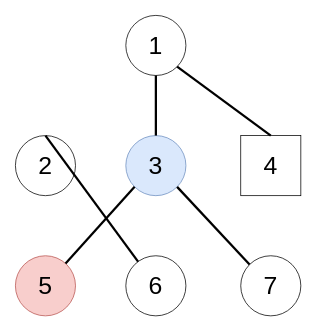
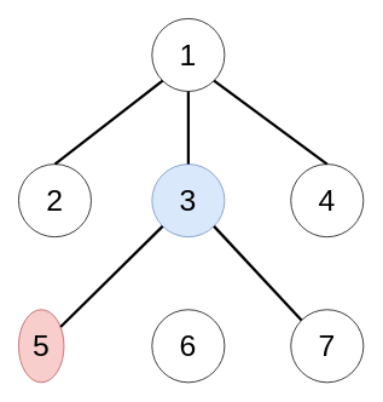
  <mxCell id="0" />
  <mxCell id="1" parent="0" />
  <mxCell id="2" value="&lt;font style=&quot;font-size: 33px&quot;&gt;1&lt;/font&gt;" style="ellipse;whiteSpace=wrap;html=1;aspect=fixed;" vertex="1" parent="1"><mxGeometry x="167" y="20" width="80" height="80" as="geometry" /></mxCell>
  <mxCell id="3" value="&lt;font style=&quot;font-size: 33px&quot;&gt;3&lt;/font&gt;" style="ellipse;whiteSpace=wrap;html=1;aspect=fixed;fillColor=#dae8fc;strokeColor=#6c8ebf;" vertex="1" parent="1"><mxGeometry x="167" y="180" width="80" height="80" as="geometry" /></mxCell>
  <mxCell id="4" value="&lt;font style=&quot;font-size: 33px&quot;&gt;6&lt;/font&gt;" style="ellipse;whiteSpace=wrap;html=1;aspect=fixed;" vertex="1" parent="1"><mxGeometry x="167" y="340" width="80" height="80" as="geometry" /></mxCell>
  <mxCell id="5" value="&lt;font style=&quot;font-size: 33px&quot;&gt;2&lt;/font&gt;" style="ellipse;whiteSpace=wrap;html=1;aspect=fixed;" vertex="1" parent="1"><mxGeometry x="20" y="180" width="80" height="80" as="geometry" /></mxCell>
- <mxCell id="6" value="&lt;font style=&quot;font-size: 33px&quot;&gt;4&lt;/font&gt;" style="whiteSpace=wrap;html=1;aspect=fixed;rounded=0;" vertex="1" parent="1"><mxGeometry x="320" y="180" width="80" height="80" as="geometry" /></mxCell>
- <mxCell id="7" value="&lt;font style=&quot;font-size: 33px&quot;&gt;5&lt;/font&gt;" style="ellipse;whiteSpace=wrap;html=1;aspect=fixed;direction=south;fillColor=#f8cecc;strokeColor=#b85450;" vertex="1" parent="1"><mxGeometry x="20" y="340" width="80" height="80" as="geometry" /></mxCell>
+ <mxCell id="6" value="&lt;font style=&quot;font-size: 33px&quot;&gt;4&lt;/font&gt;" style="ellipse;whiteSpace=wrap;html=1;aspect=fixed;" vertex="1" parent="1"><mxGeometry x="320" y="180" width="80" height="80" as="geometry" /></mxCell>
+ <mxCell id="7" value="&lt;font style=&quot;font-size: 33px&quot;&gt;5&lt;/font&gt;" style="ellipse;whiteSpace=wrap;html=1;aspect=fixed;direction=south;fillColor=#f8cecc;strokeColor=#b85450;" vertex="1" parent="1"><mxGeometry x="20" y="340" width="50" height="80" as="geometry" /></mxCell>
  <mxCell id="8" value="&lt;font style=&quot;font-size: 33px&quot;&gt;7&lt;/font&gt;" style="ellipse;whiteSpace=wrap;html=1;aspect=fixed;" vertex="1" parent="1"><mxGeometry x="320" y="340" width="80" height="80" as="geometry" /></mxCell>
- <mxCell id="9" value="" style="endArrow=none;html=1;strokeWidth=3;exitX=0.5;exitY=0;exitDx=0;exitDy=0;" edge="1" parent="1" source="5" target="4"><mxGeometry width="50" height="50" relative="1" as="geometry"><mxPoint x="110" y="190" as="sourcePoint" /><mxPoint x="160" y="140" as="targetPoint" /></mxGeometry></mxCell>
+ <mxCell id="9" value="" style="endArrow=none;html=1;entryX=0;entryY=1;entryDx=0;entryDy=0;strokeWidth=3;exitX=0.5;exitY=0;exitDx=0;exitDy=0;" edge="1" parent="1" source="5" target="2"><mxGeometry width="50" height="50" relative="1" as="geometry"><mxPoint x="110" y="190" as="sourcePoint" /><mxPoint x="160" y="140" as="targetPoint" /></mxGeometry></mxCell>
  <mxCell id="10" value="" style="endArrow=none;html=1;entryX=0.5;entryY=1;entryDx=0;entryDy=0;exitX=0.5;exitY=0;exitDx=0;exitDy=0;strokeWidth=3;" edge="1" parent="1" source="3" target="2"><mxGeometry width="50" height="50" relative="1" as="geometry"><mxPoint x="70" y="190" as="sourcePoint" /><mxPoint x="188.716" y="98.284" as="targetPoint" /></mxGeometry></mxCell>
  <mxCell id="11" value="" style="endArrow=none;html=1;entryX=1;entryY=1;entryDx=0;entryDy=0;strokeWidth=3;exitX=0.5;exitY=0;exitDx=0;exitDy=0;" edge="1" parent="1" source="6" target="2"><mxGeometry width="50" height="50" relative="1" as="geometry"><mxPoint x="320" y="191" as="sourcePoint" /><mxPoint x="198.716" y="108.284" as="targetPoint" /></mxGeometry></mxCell>
  <mxCell id="12" value="" style="endArrow=none;html=1;entryX=0;entryY=1;entryDx=0;entryDy=0;strokeWidth=3;" edge="1" parent="1" source="7" target="3"><mxGeometry width="50" height="50" relative="1" as="geometry"><mxPoint x="90" y="210" as="sourcePoint" /><mxPoint x="208.716" y="118.284" as="targetPoint" /></mxGeometry></mxCell>
  <mxCell id="13" value="" style="endArrow=none;html=1;entryX=1;entryY=1;entryDx=0;entryDy=0;exitX=0;exitY=0;exitDx=0;exitDy=0;strokeWidth=3;" edge="1" parent="1" source="8" target="3"><mxGeometry width="50" height="50" relative="1" as="geometry"><mxPoint x="110" y="230" as="sourcePoint" /><mxPoint x="228.716" y="138.284" as="targetPoint" /></mxGeometry></mxCell>
